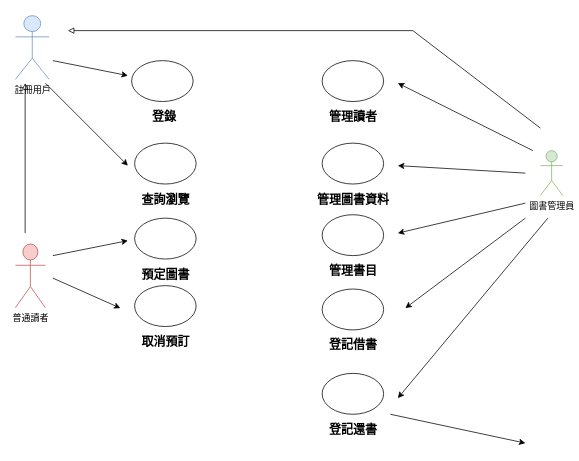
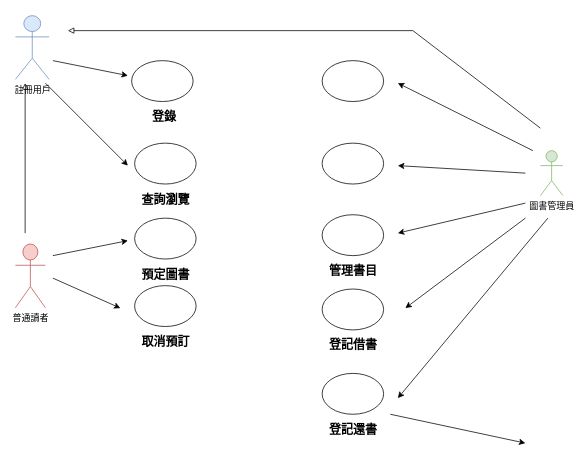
  <mxCell id="0" />
  <mxCell id="1" parent="0" />
  <mxCell id="2" value="註冊用戶" style="shape=umlActor;verticalLabelPosition=bottom;verticalAlign=top;html=1;outlineConnect=0;fillColor=#dae8fc;strokeColor=#6c8ebf;" vertex="1" parent="1"><mxGeometry x="20" y="20" width="45" height="85" as="geometry" /></mxCell>
  <mxCell id="3" value="普通讀者" style="shape=umlActor;verticalLabelPosition=bottom;verticalAlign=top;html=1;outlineConnect=0;fillColor=#f8cecc;strokeColor=#b85450;" vertex="1" parent="1"><mxGeometry x="20" y="324.54" width="40" height="85" as="geometry" /></mxCell>
  <mxCell id="4" style="rounded=0;orthogonalLoop=1;jettySize=auto;html=1;" edge="1" parent="1"><mxGeometry relative="1" as="geometry"><mxPoint x="530" y="110" as="targetPoint" /><mxPoint x="710" y="200" as="sourcePoint" /></mxGeometry></mxCell>
  <mxCell id="5" value="圖書管理員" style="shape=umlActor;verticalLabelPosition=bottom;verticalAlign=top;html=1;outlineConnect=0;fillColor=#d5e8d4;strokeColor=#82b366;" vertex="1" parent="1"><mxGeometry x="720" y="200" width="30" height="60" as="geometry" /></mxCell>
  <mxCell id="6" value="" style="group" connectable="0" vertex="1" parent="1"><mxGeometry x="170" y="80" width="100" height="110" as="geometry" /></mxCell>
  <mxCell id="7" value="" style="ellipse;whiteSpace=wrap;html=1;aspect=fixed;" vertex="1" parent="6"><mxGeometry x="5" width="82" height="54.54" as="geometry" /></mxCell>
  <mxCell id="8" value="登錄" style="text;strokeColor=none;fillColor=none;html=1;fontSize=16;fontStyle=1;verticalAlign=middle;align=center;" vertex="1" parent="6"><mxGeometry x="-2" y="54.54" width="100" height="40" as="geometry" /></mxCell>
  <mxCell id="9" value="" style="group" connectable="0" vertex="1" parent="1"><mxGeometry x="170" y="190" width="100" height="110" as="geometry" /></mxCell>
  <mxCell id="10" value="" style="ellipse;whiteSpace=wrap;html=1;aspect=fixed;" vertex="1" parent="9"><mxGeometry x="9" width="82" height="54.54" as="geometry" /></mxCell>
  <mxCell id="11" value="查詢瀏覽" style="text;strokeColor=none;fillColor=none;html=1;fontSize=16;fontStyle=1;verticalAlign=middle;align=center;" vertex="1" parent="9"><mxGeometry y="54.54" width="100" height="40" as="geometry" /></mxCell>
  <mxCell id="12" value="" style="group" connectable="0" vertex="1" parent="1"><mxGeometry x="170" y="290" width="100" height="94.54" as="geometry" /></mxCell>
  <mxCell id="13" value="" style="ellipse;whiteSpace=wrap;html=1;aspect=fixed;" vertex="1" parent="12"><mxGeometry x="9" width="82" height="54.54" as="geometry" /></mxCell>
  <mxCell id="14" value="預定圖書" style="text;strokeColor=none;fillColor=none;html=1;fontSize=16;fontStyle=1;verticalAlign=middle;align=center;" vertex="1" parent="12"><mxGeometry y="54.54" width="100" height="40" as="geometry" /></mxCell>
  <mxCell id="15" value="" style="group" connectable="0" vertex="1" parent="1"><mxGeometry x="170" y="380" width="100" height="94.54" as="geometry" /></mxCell>
  <mxCell id="16" value="" style="ellipse;whiteSpace=wrap;html=1;aspect=fixed;" vertex="1" parent="15"><mxGeometry x="9" width="82" height="54.54" as="geometry" /></mxCell>
  <mxCell id="17" value="取消預訂" style="text;strokeColor=none;fillColor=none;html=1;fontSize=16;fontStyle=1;verticalAlign=middle;align=center;" vertex="1" parent="15"><mxGeometry y="54.54" width="100" height="40" as="geometry" /></mxCell>
  <mxCell id="18" value="" style="group" connectable="0" vertex="1" parent="1"><mxGeometry x="420" y="80" width="100" height="94.54" as="geometry" /></mxCell>
  <mxCell id="19" value="" style="ellipse;whiteSpace=wrap;html=1;aspect=fixed;" vertex="1" parent="18"><mxGeometry x="9" width="82" height="54.54" as="geometry" /></mxCell>
- <mxCell id="20" value="管理讀者" style="text;strokeColor=none;fillColor=none;html=1;fontSize=16;fontStyle=1;verticalAlign=middle;align=center;" vertex="1" parent="18"><mxGeometry y="54.54" width="100" height="40" as="geometry" /></mxCell>
  <mxCell id="21" value="" style="group" connectable="0" vertex="1" parent="1"><mxGeometry x="420" y="190" width="100" height="94.54" as="geometry" /></mxCell>
  <mxCell id="22" value="" style="ellipse;whiteSpace=wrap;html=1;aspect=fixed;" vertex="1" parent="21"><mxGeometry x="9" width="82" height="54.54" as="geometry" /></mxCell>
- <mxCell id="23" value="管理圖書資料" style="text;strokeColor=none;fillColor=none;html=1;fontSize=16;fontStyle=1;verticalAlign=middle;align=center;" vertex="1" parent="21"><mxGeometry y="54.54" width="100" height="40" as="geometry" /></mxCell>
  <mxCell id="24" value="" style="group" connectable="0" vertex="1" parent="1"><mxGeometry x="420" y="285.46" width="100" height="94.54" as="geometry" /></mxCell>
  <mxCell id="25" value="" style="ellipse;whiteSpace=wrap;html=1;aspect=fixed;" vertex="1" parent="24"><mxGeometry x="9" width="82" height="54.54" as="geometry" /></mxCell>
  <mxCell id="26" value="管理書目" style="text;strokeColor=none;fillColor=none;html=1;fontSize=16;fontStyle=1;verticalAlign=middle;align=center;" vertex="1" parent="24"><mxGeometry y="54.54" width="100" height="40" as="geometry" /></mxCell>
  <mxCell id="27" value="" style="group" connectable="0" vertex="1" parent="1"><mxGeometry x="420" y="497" width="100" height="94.54" as="geometry" /></mxCell>
  <mxCell id="28" value="" style="ellipse;whiteSpace=wrap;html=1;aspect=fixed;" vertex="1" parent="27"><mxGeometry x="9" width="82" height="54.54" as="geometry" /></mxCell>
  <mxCell id="29" value="登記還書" style="text;strokeColor=none;fillColor=none;html=1;fontSize=16;fontStyle=1;verticalAlign=middle;align=center;" vertex="1" parent="27"><mxGeometry y="54.54" width="100" height="40" as="geometry" /></mxCell>
  <mxCell id="30" value="" style="group" connectable="0" vertex="1" parent="1"><mxGeometry x="420" y="384.54" width="100" height="94.54" as="geometry" /></mxCell>
  <mxCell id="31" value="" style="ellipse;whiteSpace=wrap;html=1;aspect=fixed;" vertex="1" parent="30"><mxGeometry x="9" width="82" height="54.54" as="geometry" /></mxCell>
  <mxCell id="32" value="登記借書" style="text;strokeColor=none;fillColor=none;html=1;fontSize=16;fontStyle=1;verticalAlign=middle;align=center;" vertex="1" parent="30"><mxGeometry y="54.54" width="100" height="40" as="geometry" /></mxCell>
  <mxCell id="33" value="" style="endArrow=classic;html=1;rounded=0;" edge="1" parent="1"><mxGeometry width="50" height="50" relative="1" as="geometry"><mxPoint x="700" y="230" as="sourcePoint" /><mxPoint x="530" y="220" as="targetPoint" /></mxGeometry></mxCell>
  <mxCell id="34" value="" style="endArrow=classic;html=1;rounded=0;" edge="1" parent="1"><mxGeometry width="50" height="50" relative="1" as="geometry"><mxPoint x="700" y="270" as="sourcePoint" /><mxPoint x="530" y="310" as="targetPoint" /></mxGeometry></mxCell>
  <mxCell id="35" value="" style="endArrow=classic;html=1;rounded=0;" edge="1" parent="1"><mxGeometry width="50" height="50" relative="1" as="geometry"><mxPoint x="700" y="290" as="sourcePoint" /><mxPoint x="540" y="410" as="targetPoint" /></mxGeometry></mxCell>
  <mxCell id="36" value="" style="endArrow=classic;html=1;rounded=0;" edge="1" parent="1"><mxGeometry width="50" height="50" relative="1" as="geometry"><mxPoint x="730" y="290" as="sourcePoint" /><mxPoint x="530" y="530" as="targetPoint" /></mxGeometry></mxCell>
  <mxCell id="37" value="" style="endArrow=classic;html=1;rounded=0;exitX=1;exitY=0;exitDx=0;exitDy=0;" edge="1" parent="1" source="29"><mxGeometry width="50" height="50" relative="1" as="geometry"><mxPoint x="290" y="390" as="sourcePoint" /><mxPoint x="700" y="590" as="targetPoint" /></mxGeometry></mxCell>
  <mxCell id="38" style="rounded=0;orthogonalLoop=1;jettySize=auto;html=1;endArrow=block;endFill=0;" edge="1" parent="1"><mxGeometry relative="1" as="geometry"><mxPoint x="90" y="40" as="targetPoint" /><mxPoint x="720" y="170" as="sourcePoint" /><Array as="points"><mxPoint x="550" y="40" /></Array></mxGeometry></mxCell>
  <mxCell id="39" value="" style="endArrow=block;html=1;rounded=0;endFill=0;" edge="1" parent="1"><mxGeometry width="50" height="50" relative="1" as="geometry"><mxPoint x="33" y="310" as="sourcePoint" /><mxPoint x="33" y="110" as="targetPoint" /></mxGeometry></mxCell>
  <mxCell id="40" value="" style="endArrow=classic;html=1;rounded=0;" edge="1" parent="1"><mxGeometry width="50" height="50" relative="1" as="geometry"><mxPoint x="70" y="340" as="sourcePoint" /><mxPoint x="170" y="320" as="targetPoint" /></mxGeometry></mxCell>
  <mxCell id="41" value="" style="endArrow=classic;html=1;rounded=0;" edge="1" parent="1"><mxGeometry width="50" height="50" relative="1" as="geometry"><mxPoint x="70" y="370" as="sourcePoint" /><mxPoint x="160" y="410" as="targetPoint" /></mxGeometry></mxCell>
  <mxCell id="42" value="" style="endArrow=classic;html=1;rounded=0;" edge="1" parent="1"><mxGeometry width="50" height="50" relative="1" as="geometry"><mxPoint x="60" y="110" as="sourcePoint" /><mxPoint x="170" y="220" as="targetPoint" /></mxGeometry></mxCell>
  <mxCell id="43" value="" style="endArrow=classic;html=1;rounded=0;" edge="1" parent="1"><mxGeometry width="50" height="50" relative="1" as="geometry"><mxPoint x="70" y="80" as="sourcePoint" /><mxPoint x="170" y="100" as="targetPoint" /></mxGeometry></mxCell>
